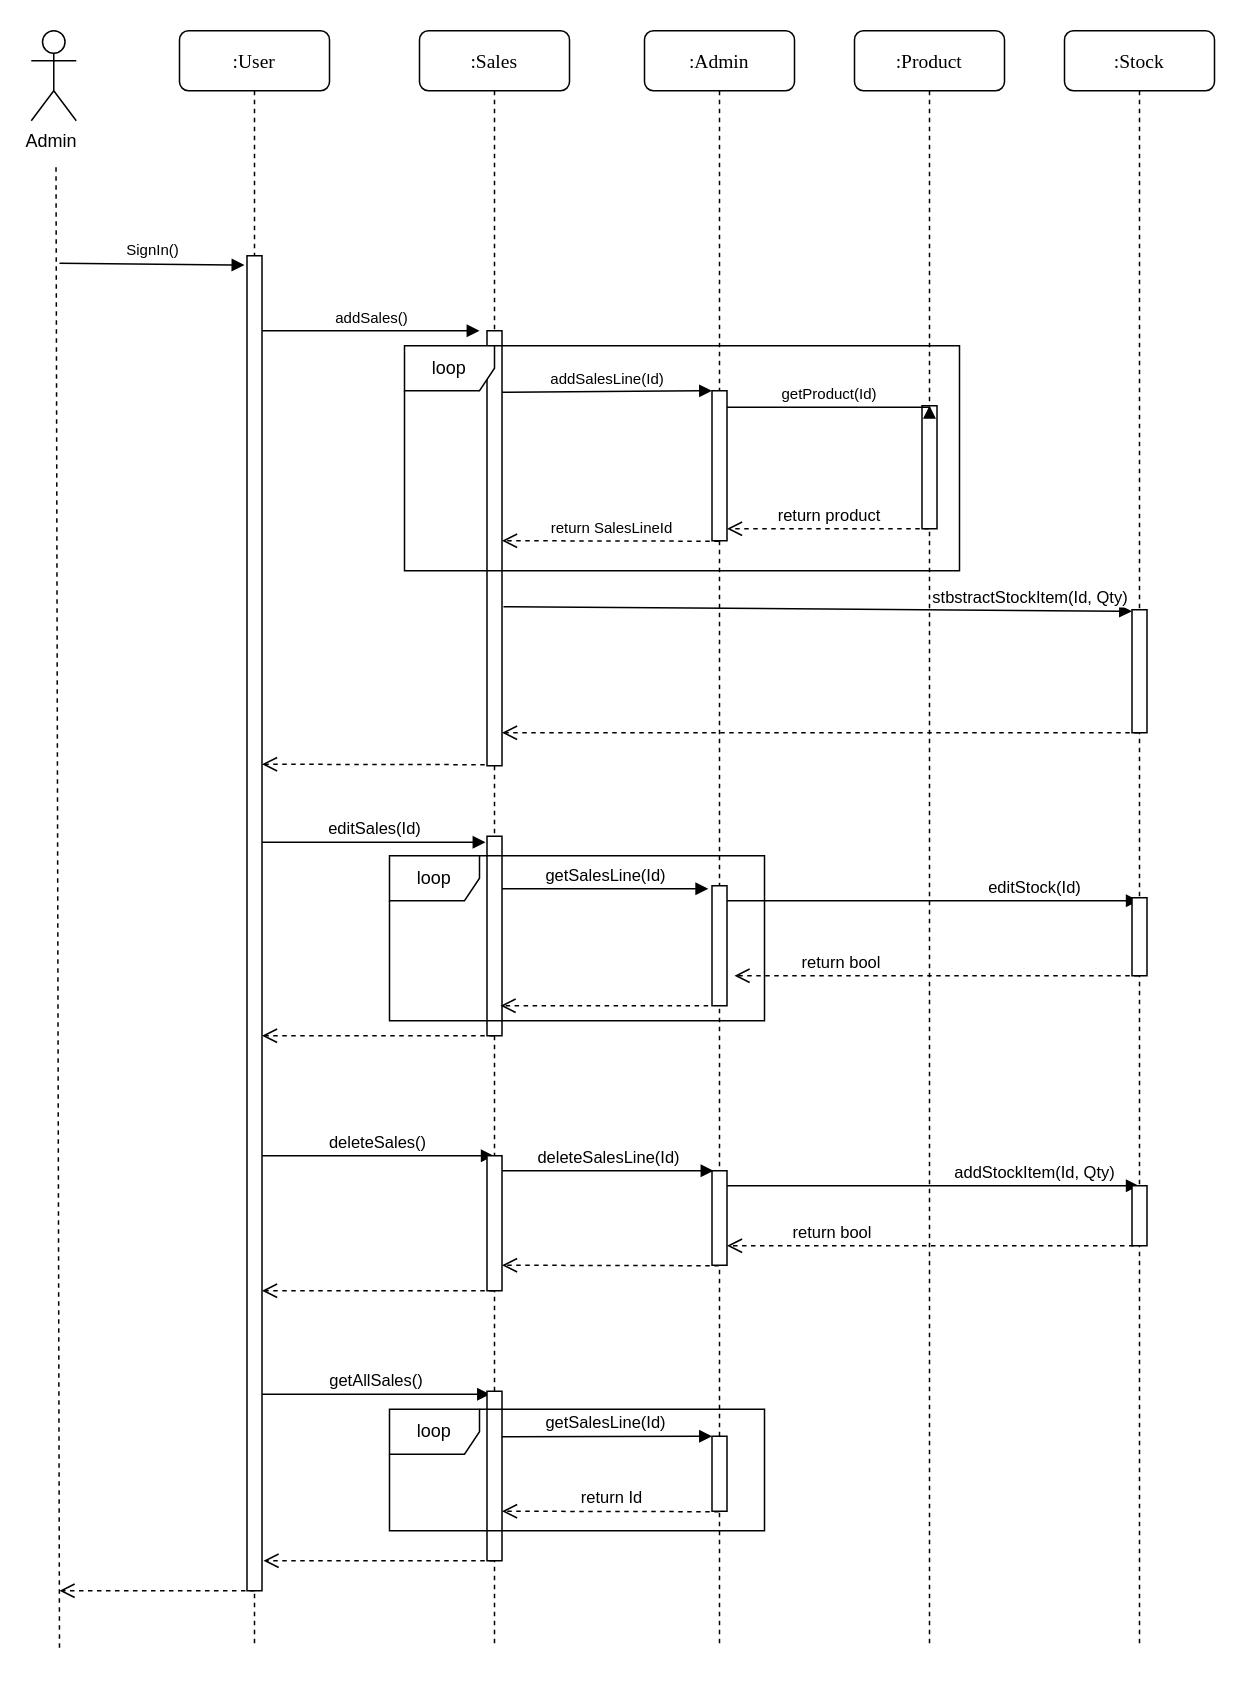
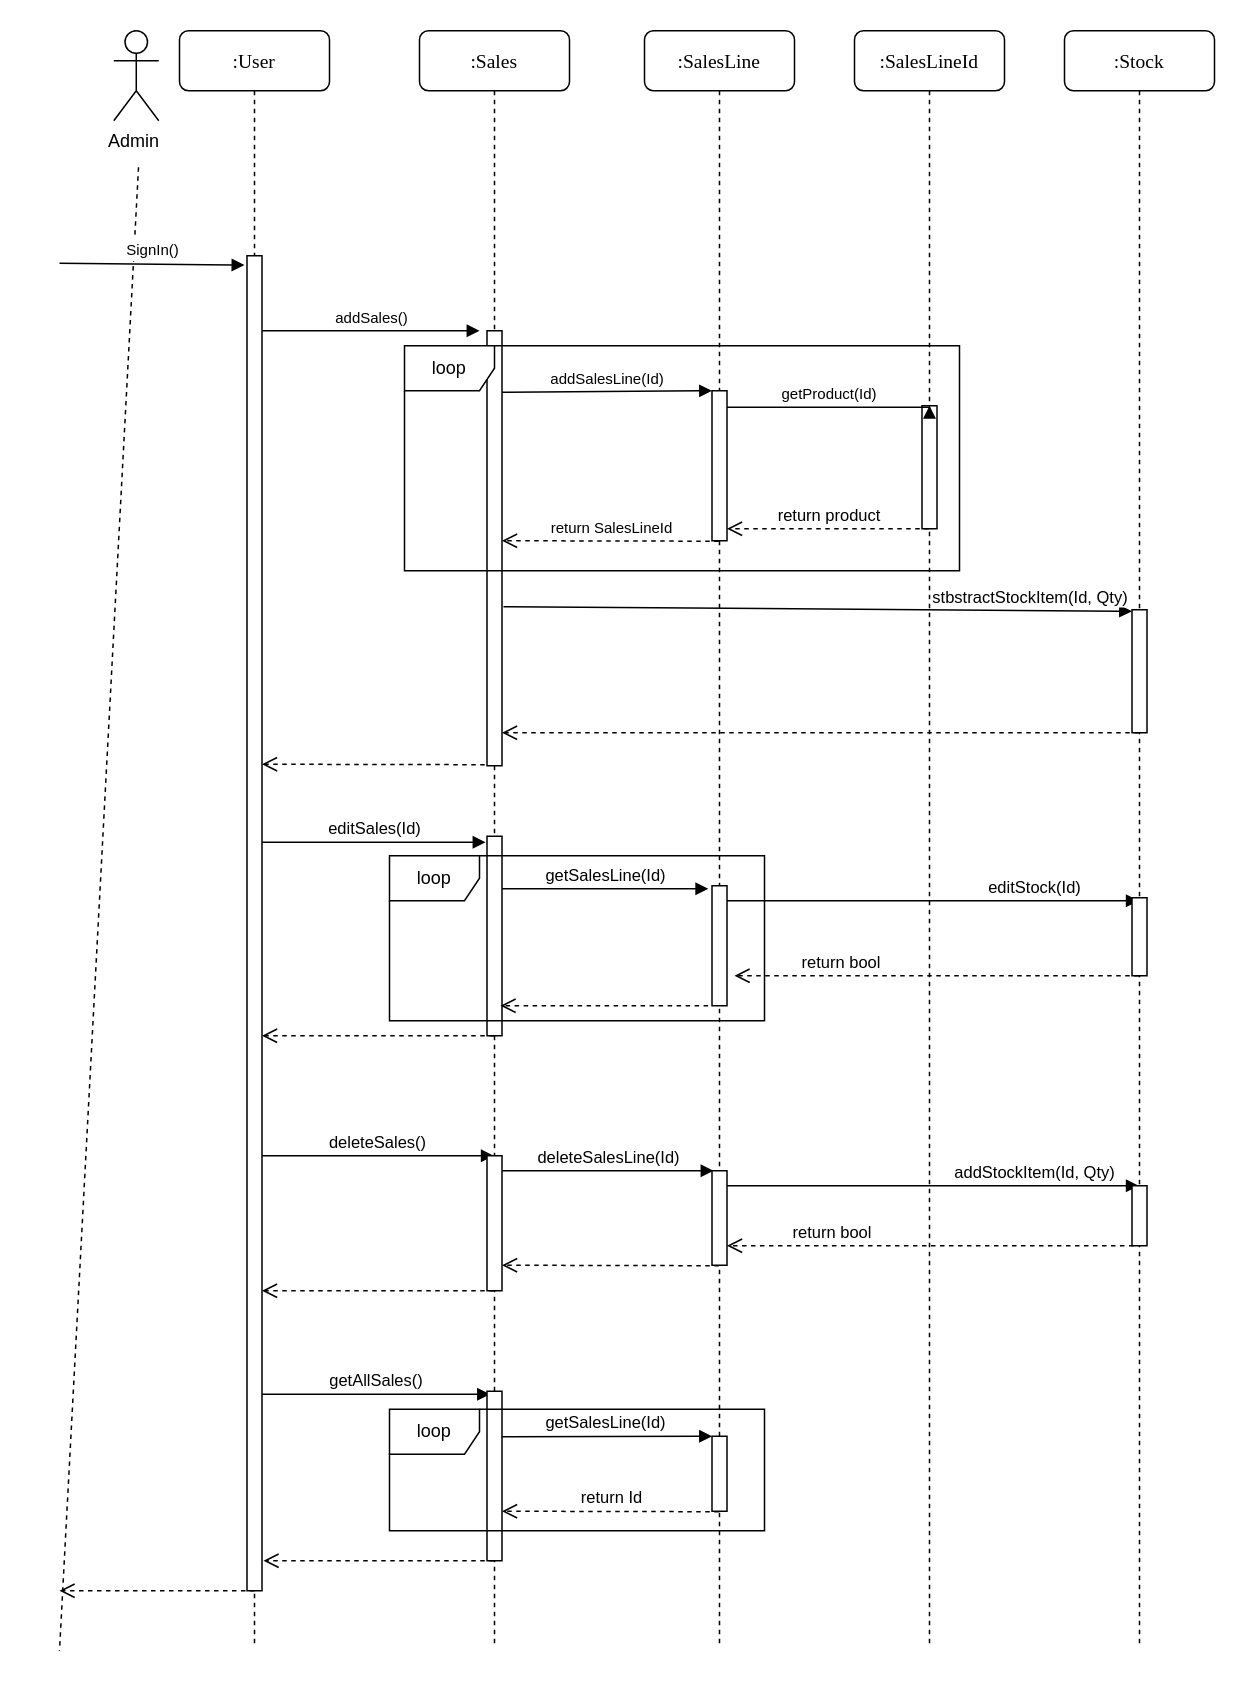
  <mxCell id="0" />
  <mxCell id="1" parent="0" />
- <mxCell id="2" value="Admin&amp;nbsp;" style="shape=umlActor;verticalLabelPosition=bottom;verticalAlign=top;html=1;points=[[0,0.333,0,0,0],[0,1,0,0,0],[0.25,0.1,0,0,0],[0.5,0,0,0,0],[0.5,0.5,0,0,0],[0.55,1,0,0,31],[0.75,0.1,0,0,0],[1,0.333,0,0,0],[1,1,0,0,0]];" parent="1" vertex="1"><mxGeometry x="20.18" y="20" width="30" height="60" as="geometry" /></mxCell>
+ <mxCell id="2" value="Admin&amp;nbsp;" style="shape=umlActor;verticalLabelPosition=bottom;verticalAlign=top;html=1;points=[[0,0.333,0,0,0],[0,1,0,0,0],[0.25,0.1,0,0,0],[0.5,0,0,0,0],[0.5,0.5,0,0,0],[0.55,1,0,0,31],[0.75,0.1,0,0,0],[1,0.333,0,0,0],[1,1,0,0,0]];" parent="1" vertex="1"><mxGeometry x="75.18" y="20" width="30" height="60" as="geometry" /></mxCell>
  <mxCell id="3" value="" style="rounded=0;orthogonalLoop=1;jettySize=auto;html=1;dashed=1;endArrow=none;endFill=0;exitX=0.55;exitY=1;exitDx=0;exitDy=31;exitPerimeter=0;" parent="1" source="2" edge="1"><mxGeometry relative="1" as="geometry"><mxPoint x="35" y="90" as="sourcePoint" /><mxPoint x="39" y="1100" as="targetPoint" /></mxGeometry></mxCell>
- <mxCell id="4" value=":Product" style="shape=umlLifeline;perimeter=lifelinePerimeter;whiteSpace=wrap;html=1;container=1;collapsible=0;recursiveResize=0;outlineConnect=0;rounded=1;shadow=0;comic=0;labelBackgroundColor=none;strokeWidth=1;fontFamily=Verdana;fontSize=13;align=center;" parent="1" vertex="1"><mxGeometry x="569" y="20" width="100" height="1078" as="geometry" /></mxCell>
+ <mxCell id="4" value=":SalesLineId" style="shape=umlLifeline;perimeter=lifelinePerimeter;whiteSpace=wrap;html=1;container=1;collapsible=0;recursiveResize=0;outlineConnect=0;rounded=1;shadow=0;comic=0;labelBackgroundColor=none;strokeWidth=1;fontFamily=Verdana;fontSize=13;align=center;" parent="1" vertex="1"><mxGeometry x="569" y="20" width="100" height="1078" as="geometry" /></mxCell>
  <mxCell id="5" value="" style="html=1;points=[];perimeter=orthogonalPerimeter;rounded=0;shadow=0;comic=0;labelBackgroundColor=none;strokeWidth=1;fontFamily=Verdana;fontSize=12;align=center;" parent="4" vertex="1"><mxGeometry x="45" y="250" width="10" height="82" as="geometry" /></mxCell>
  <mxCell id="6" value=":User" style="shape=umlLifeline;perimeter=lifelinePerimeter;whiteSpace=wrap;html=1;container=1;collapsible=0;recursiveResize=0;outlineConnect=0;rounded=1;shadow=0;comic=0;labelBackgroundColor=none;strokeWidth=1;fontFamily=Verdana;fontSize=13;align=center;" parent="1" vertex="1"><mxGeometry x="119" y="20" width="100" height="1078" as="geometry" /></mxCell>
  <mxCell id="7" value="" style="html=1;points=[[0,0,0,0,0]];perimeter=orthogonalPerimeter;rounded=0;shadow=0;comic=0;labelBackgroundColor=none;strokeWidth=1;fontFamily=Verdana;fontSize=12;align=center;" parent="6" vertex="1"><mxGeometry x="45" y="150" width="10" height="890" as="geometry" /></mxCell>
  <mxCell id="8" value="&lt;font style=&quot;font-size: 10px;&quot;&gt;addSales()&lt;/font&gt;" style="html=1;verticalAlign=bottom;endArrow=block;edgeStyle=elbowEdgeStyle;elbow=vertical;curved=0;rounded=0;" parent="6" edge="1"><mxGeometry width="80" relative="1" as="geometry"><mxPoint x="55" y="200" as="sourcePoint" /><mxPoint x="200" y="200" as="targetPoint" /></mxGeometry></mxCell>
  <mxCell id="9" value="" style="html=1;verticalAlign=bottom;endArrow=open;dashed=1;endSize=8;edgeStyle=elbowEdgeStyle;elbow=vertical;curved=0;rounded=0;" parent="6" edge="1"><mxGeometry x="-0.002" relative="1" as="geometry"><mxPoint x="209.5" y="489.31" as="sourcePoint" /><mxPoint x="55" y="489" as="targetPoint" /><mxPoint as="offset" /></mxGeometry></mxCell>
  <mxCell id="10" value="" style="html=1;verticalAlign=bottom;endArrow=open;dashed=1;endSize=8;edgeStyle=elbowEdgeStyle;elbow=vertical;curved=0;rounded=0;" parent="6" source="14" edge="1"><mxGeometry relative="1" as="geometry"><mxPoint x="135" y="670.03" as="sourcePoint" /><mxPoint x="55" y="670.03" as="targetPoint" /></mxGeometry></mxCell>
  <mxCell id="11" value="deleteSales()" style="html=1;verticalAlign=bottom;endArrow=block;edgeStyle=elbowEdgeStyle;elbow=vertical;curved=0;rounded=0;" parent="6" target="14" edge="1"><mxGeometry width="80" relative="1" as="geometry"><mxPoint x="55" y="750" as="sourcePoint" /><mxPoint x="135" y="750" as="targetPoint" /></mxGeometry></mxCell>
  <mxCell id="12" value="getAllSales()" style="html=1;verticalAlign=bottom;endArrow=block;edgeStyle=elbowEdgeStyle;elbow=vertical;curved=0;rounded=0;" parent="6" edge="1"><mxGeometry width="80" relative="1" as="geometry"><mxPoint x="55" y="909" as="sourcePoint" /><mxPoint x="207" y="909" as="targetPoint" /></mxGeometry></mxCell>
  <mxCell id="13" value="" style="html=1;verticalAlign=bottom;endArrow=open;dashed=1;endSize=8;edgeStyle=elbowEdgeStyle;elbow=vertical;curved=0;rounded=0;" parent="1" edge="1"><mxGeometry relative="1" as="geometry"><mxPoint x="169" y="1060" as="sourcePoint" /><mxPoint x="39" y="1060" as="targetPoint" /></mxGeometry></mxCell>
  <mxCell id="14" value=":Sales" style="shape=umlLifeline;perimeter=lifelinePerimeter;whiteSpace=wrap;html=1;container=1;collapsible=0;recursiveResize=0;outlineConnect=0;rounded=1;shadow=0;comic=0;labelBackgroundColor=none;strokeWidth=1;fontFamily=Verdana;fontSize=13;align=center;" parent="1" vertex="1"><mxGeometry x="279" y="20" width="100" height="1078" as="geometry" /></mxCell>
  <mxCell id="15" value="" style="html=1;points=[[0,0,0,0,0]];perimeter=orthogonalPerimeter;rounded=0;shadow=0;comic=0;labelBackgroundColor=none;strokeWidth=1;fontFamily=Verdana;fontSize=12;align=center;" parent="14" vertex="1"><mxGeometry x="45" y="200" width="10" height="290" as="geometry" /></mxCell>
  <mxCell id="16" value="&lt;font style=&quot;font-size: 10px;&quot;&gt;addSalesLine(Id)&lt;/font&gt;" style="html=1;verticalAlign=bottom;endArrow=block;elbow=vertical;rounded=0;entryX=0;entryY=0;entryDx=0;entryDy=0;entryPerimeter=0;" parent="14" target="26" edge="1"><mxGeometry width="80" relative="1" as="geometry"><mxPoint x="55" y="241" as="sourcePoint" /><mxPoint x="214" y="240" as="targetPoint" /></mxGeometry></mxCell>
  <mxCell id="17" value="&lt;font style=&quot;font-size: 10px;&quot;&gt;return SalesLineId&lt;/font&gt;" style="html=1;verticalAlign=bottom;endArrow=open;dashed=1;endSize=8;edgeStyle=elbowEdgeStyle;elbow=vertical;curved=0;rounded=0;" parent="14" edge="1"><mxGeometry relative="1" as="geometry"><mxPoint x="199.5" y="340.31" as="sourcePoint" /><mxPoint x="55" y="340.03" as="targetPoint" /></mxGeometry></mxCell>
  <mxCell id="18" value="stbstractStockItem(Id, Qty)" style="html=1;verticalAlign=bottom;endArrow=block;elbow=vertical;rounded=0;" parent="14" edge="1"><mxGeometry x="0.673" width="80" relative="1" as="geometry"><mxPoint x="56" y="384" as="sourcePoint" /><mxPoint x="475" y="387" as="targetPoint" /><mxPoint as="offset" /></mxGeometry></mxCell>
  <mxCell id="19" value="" style="html=1;points=[];perimeter=orthogonalPerimeter;rounded=0;shadow=0;comic=0;labelBackgroundColor=none;strokeWidth=1;fontFamily=Verdana;fontSize=12;align=center;" parent="14" vertex="1"><mxGeometry x="45" y="537" width="10" height="133" as="geometry" /></mxCell>
  <mxCell id="20" value="deleteSalesLine(Id)" style="html=1;verticalAlign=bottom;endArrow=block;edgeStyle=elbowEdgeStyle;elbow=vertical;curved=0;rounded=0;" parent="14" edge="1"><mxGeometry width="80" relative="1" as="geometry"><mxPoint x="55" y="760" as="sourcePoint" /><mxPoint x="196" y="760" as="targetPoint" /></mxGeometry></mxCell>
  <mxCell id="21" value="" style="html=1;points=[];perimeter=orthogonalPerimeter;rounded=0;shadow=0;comic=0;labelBackgroundColor=none;strokeWidth=1;fontFamily=Verdana;fontSize=12;align=center;" parent="14" vertex="1"><mxGeometry x="45" y="750" width="10" height="90" as="geometry" /></mxCell>
  <mxCell id="22" value="" style="html=1;verticalAlign=bottom;endArrow=open;dashed=1;endSize=8;edgeStyle=elbowEdgeStyle;elbow=vertical;curved=0;rounded=0;" parent="14" edge="1"><mxGeometry x="0.48" relative="1" as="geometry"><mxPoint x="199.5" y="823.31" as="sourcePoint" /><mxPoint x="55" y="823" as="targetPoint" /><mxPoint as="offset" /></mxGeometry></mxCell>
  <mxCell id="23" value="" style="html=1;points=[];perimeter=orthogonalPerimeter;rounded=0;shadow=0;comic=0;labelBackgroundColor=none;strokeWidth=1;fontFamily=Verdana;fontSize=12;align=center;" parent="14" vertex="1"><mxGeometry x="45" y="907" width="10" height="113" as="geometry" /></mxCell>
  <mxCell id="24" value="return Id" style="html=1;verticalAlign=bottom;endArrow=open;dashed=1;endSize=8;edgeStyle=elbowEdgeStyle;elbow=vertical;curved=0;rounded=0;" parent="14" edge="1"><mxGeometry relative="1" as="geometry"><mxPoint x="199.5" y="987.31" as="sourcePoint" /><mxPoint x="55" y="987" as="targetPoint" /></mxGeometry></mxCell>
- <mxCell id="25" value=":Admin" style="shape=umlLifeline;perimeter=lifelinePerimeter;whiteSpace=wrap;html=1;container=1;collapsible=0;recursiveResize=0;outlineConnect=0;rounded=1;shadow=0;comic=0;labelBackgroundColor=none;strokeWidth=1;fontFamily=Verdana;fontSize=13;align=center;" parent="1" vertex="1"><mxGeometry x="429" y="20" width="100" height="1078" as="geometry" /></mxCell>
+ <mxCell id="25" value=":SalesLine" style="shape=umlLifeline;perimeter=lifelinePerimeter;whiteSpace=wrap;html=1;container=1;collapsible=0;recursiveResize=0;outlineConnect=0;rounded=1;shadow=0;comic=0;labelBackgroundColor=none;strokeWidth=1;fontFamily=Verdana;fontSize=13;align=center;" parent="1" vertex="1"><mxGeometry x="429" y="20" width="100" height="1078" as="geometry" /></mxCell>
  <mxCell id="26" value="" style="html=1;points=[[0,0,0,0,0]];perimeter=orthogonalPerimeter;rounded=0;shadow=0;comic=0;labelBackgroundColor=none;strokeWidth=1;fontFamily=Verdana;fontSize=12;align=center;" parent="25" vertex="1"><mxGeometry x="45" y="240" width="10" height="100" as="geometry" /></mxCell>
  <mxCell id="27" value="&lt;font style=&quot;font-size: 10px;&quot;&gt;getProduct(Id)&lt;/font&gt;" style="html=1;verticalAlign=bottom;endArrow=block;edgeStyle=elbowEdgeStyle;elbow=vertical;curved=0;rounded=0;" parent="25" edge="1"><mxGeometry width="80" relative="1" as="geometry"><mxPoint x="55" y="251" as="sourcePoint" /><mxPoint x="190" y="250" as="targetPoint" /></mxGeometry></mxCell>
  <mxCell id="28" value="return product" style="html=1;verticalAlign=bottom;endArrow=open;dashed=1;endSize=8;edgeStyle=elbowEdgeStyle;elbow=vertical;curved=0;rounded=0;" parent="25" edge="1"><mxGeometry relative="1" as="geometry"><mxPoint x="189.5" y="332" as="sourcePoint" /><mxPoint x="55" y="332" as="targetPoint" /><Array as="points"><mxPoint x="120" y="332" /><mxPoint x="90" y="302" /></Array></mxGeometry></mxCell>
  <mxCell id="29" value="" style="html=1;points=[];perimeter=orthogonalPerimeter;rounded=0;shadow=0;comic=0;labelBackgroundColor=none;strokeWidth=1;fontFamily=Verdana;fontSize=12;align=center;" parent="25" vertex="1"><mxGeometry x="45" y="570" width="10" height="80" as="geometry" /></mxCell>
  <mxCell id="30" value="editStock(Id)" style="html=1;verticalAlign=bottom;endArrow=block;edgeStyle=elbowEdgeStyle;elbow=vertical;curved=0;rounded=0;" parent="25" target="36" edge="1"><mxGeometry x="0.494" width="80" relative="1" as="geometry"><mxPoint x="55" y="580" as="sourcePoint" /><mxPoint x="135" y="580" as="targetPoint" /><mxPoint as="offset" /></mxGeometry></mxCell>
  <mxCell id="31" value="" style="html=1;points=[];perimeter=orthogonalPerimeter;rounded=0;shadow=0;comic=0;labelBackgroundColor=none;strokeWidth=1;fontFamily=Verdana;fontSize=12;align=center;" parent="25" vertex="1"><mxGeometry x="45" y="760" width="10" height="63" as="geometry" /></mxCell>
  <mxCell id="32" value="addStockItem(Id, Qty)" style="html=1;verticalAlign=bottom;endArrow=block;edgeStyle=elbowEdgeStyle;elbow=vertical;curved=0;rounded=0;" parent="25" target="36" edge="1"><mxGeometry x="0.494" width="80" relative="1" as="geometry"><mxPoint x="55" y="770" as="sourcePoint" /><mxPoint x="196" y="770" as="targetPoint" /><mxPoint as="offset" /></mxGeometry></mxCell>
  <mxCell id="33" value="return bool" style="html=1;verticalAlign=bottom;endArrow=open;dashed=1;endSize=8;edgeStyle=elbowEdgeStyle;elbow=vertical;curved=0;rounded=0;" parent="25" edge="1"><mxGeometry x="0.48" relative="1" as="geometry"><mxPoint x="326" y="810" as="sourcePoint" /><mxPoint x="55" y="810" as="targetPoint" /><mxPoint as="offset" /></mxGeometry></mxCell>
  <mxCell id="34" value="" style="html=1;points=[];perimeter=orthogonalPerimeter;rounded=0;shadow=0;comic=0;labelBackgroundColor=none;strokeWidth=1;fontFamily=Verdana;fontSize=12;align=center;" parent="25" vertex="1"><mxGeometry x="45" y="937" width="10" height="50" as="geometry" /></mxCell>
  <mxCell id="35" value="&lt;font style=&quot;font-size: 10px;&quot;&gt;SignIn()&lt;/font&gt;" style="html=1;verticalAlign=bottom;endArrow=block;elbow=vertical;rounded=0;fontSize=14;entryX=-0.171;entryY=0.007;entryDx=0;entryDy=0;entryPerimeter=0;" parent="1" target="7" edge="1"><mxGeometry x="0.001" width="80" relative="1" as="geometry"><mxPoint x="39" y="175" as="sourcePoint" /><mxPoint x="209" y="173" as="targetPoint" /><mxPoint as="offset" /></mxGeometry></mxCell>
  <mxCell id="36" value=":Stock" style="shape=umlLifeline;perimeter=lifelinePerimeter;whiteSpace=wrap;html=1;container=1;collapsible=0;recursiveResize=0;outlineConnect=0;rounded=1;shadow=0;comic=0;labelBackgroundColor=none;strokeWidth=1;fontFamily=Verdana;fontSize=13;align=center;" parent="1" vertex="1"><mxGeometry x="709" y="20" width="100" height="1078" as="geometry" /></mxCell>
  <mxCell id="37" value="" style="html=1;points=[];perimeter=orthogonalPerimeter;rounded=0;shadow=0;comic=0;labelBackgroundColor=none;strokeWidth=1;fontFamily=Verdana;fontSize=12;align=center;" parent="36" vertex="1"><mxGeometry x="45" y="386" width="10" height="82" as="geometry" /></mxCell>
  <mxCell id="38" value="" style="html=1;points=[];perimeter=orthogonalPerimeter;rounded=0;shadow=0;comic=0;labelBackgroundColor=none;strokeWidth=1;fontFamily=Verdana;fontSize=12;align=center;" parent="36" vertex="1"><mxGeometry x="45" y="578" width="10" height="52" as="geometry" /></mxCell>
  <mxCell id="39" value="" style="html=1;points=[];perimeter=orthogonalPerimeter;rounded=0;shadow=0;comic=0;labelBackgroundColor=none;strokeWidth=1;fontFamily=Verdana;fontSize=12;align=center;" parent="36" vertex="1"><mxGeometry x="45" y="770" width="10" height="40" as="geometry" /></mxCell>
  <mxCell id="40" value="" style="html=1;verticalAlign=bottom;endArrow=open;dashed=1;endSize=8;elbow=vertical;rounded=0;" parent="1" edge="1"><mxGeometry relative="1" as="geometry"><mxPoint x="758.5" y="488" as="sourcePoint" /><mxPoint x="334" y="488" as="targetPoint" /><Array as="points"><mxPoint x="529" y="488" /><mxPoint x="489" y="488" /></Array></mxGeometry></mxCell>
  <mxCell id="41" value="loop" style="shape=umlFrame;whiteSpace=wrap;html=1;pointerEvents=0;" parent="1" vertex="1"><mxGeometry x="269" y="230" width="370" height="150" as="geometry" /></mxCell>
  <mxCell id="42" value="getSalesLine(Id)" style="html=1;verticalAlign=bottom;endArrow=block;edgeStyle=elbowEdgeStyle;elbow=vertical;curved=0;rounded=0;entryX=-0.193;entryY=0.032;entryDx=0;entryDy=0;entryPerimeter=0;" parent="1" edge="1"><mxGeometry width="80" relative="1" as="geometry"><mxPoint x="334" y="592" as="sourcePoint" /><mxPoint x="471.5" y="592.31" as="targetPoint" /></mxGeometry></mxCell>
  <mxCell id="43" value="loop" style="shape=umlFrame;whiteSpace=wrap;html=1;pointerEvents=0;" parent="1" vertex="1"><mxGeometry x="259" y="570" width="250" height="110" as="geometry" /></mxCell>
  <mxCell id="44" value="" style="html=1;verticalAlign=bottom;endArrow=open;dashed=1;endSize=8;elbow=vertical;rounded=0;exitX=-0.159;exitY=0.821;exitDx=0;exitDy=0;exitPerimeter=0;" parent="1" edge="1"><mxGeometry relative="1" as="geometry"><mxPoint x="471.41" y="670" as="sourcePoint" /><mxPoint x="333" y="670" as="targetPoint" /></mxGeometry></mxCell>
  <mxCell id="45" value="editSales(Id)" style="html=1;verticalAlign=bottom;endArrow=block;elbow=vertical;rounded=0;" parent="1" edge="1"><mxGeometry width="80" relative="1" as="geometry"><mxPoint x="174" y="561" as="sourcePoint" /><mxPoint x="323" y="561" as="targetPoint" /></mxGeometry></mxCell>
  <mxCell id="46" value="return bool" style="html=1;verticalAlign=bottom;endArrow=open;dashed=1;endSize=8;edgeStyle=elbowEdgeStyle;elbow=vertical;curved=0;rounded=0;" parent="1" source="36" edge="1"><mxGeometry x="0.48" relative="1" as="geometry"><mxPoint x="569" y="650.03" as="sourcePoint" /><mxPoint x="489" y="650" as="targetPoint" /><mxPoint as="offset" /></mxGeometry></mxCell>
  <mxCell id="47" value="" style="html=1;verticalAlign=bottom;endArrow=open;dashed=1;endSize=8;edgeStyle=elbowEdgeStyle;elbow=vertical;curved=0;rounded=0;" parent="1" source="14" edge="1"><mxGeometry x="0.48" relative="1" as="geometry"><mxPoint x="319" y="860.28" as="sourcePoint" /><mxPoint x="174" y="860.28" as="targetPoint" /><mxPoint as="offset" /></mxGeometry></mxCell>
  <mxCell id="48" value="getSalesLine(Id)" style="html=1;verticalAlign=bottom;endArrow=block;edgeStyle=elbowEdgeStyle;elbow=vertical;curved=0;rounded=0;exitX=0.979;exitY=0.272;exitDx=0;exitDy=0;exitPerimeter=0;" parent="1" edge="1"><mxGeometry width="80" relative="1" as="geometry"><mxPoint x="333.79" y="957.304" as="sourcePoint" /><mxPoint x="474" y="957.276" as="targetPoint" /></mxGeometry></mxCell>
  <mxCell id="49" value="loop" style="shape=umlFrame;whiteSpace=wrap;html=1;pointerEvents=0;" parent="1" vertex="1"><mxGeometry x="259" y="939" width="250" height="81" as="geometry" /></mxCell>
  <mxCell id="50" value="" style="html=1;verticalAlign=bottom;endArrow=open;dashed=1;endSize=8;edgeStyle=elbowEdgeStyle;elbow=vertical;curved=0;rounded=0;" parent="1" source="14" edge="1"><mxGeometry relative="1" as="geometry"><mxPoint x="305" y="1040.03" as="sourcePoint" /><mxPoint x="175" y="1040.03" as="targetPoint" /></mxGeometry></mxCell>
